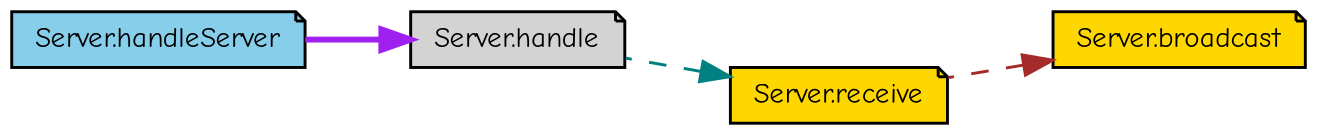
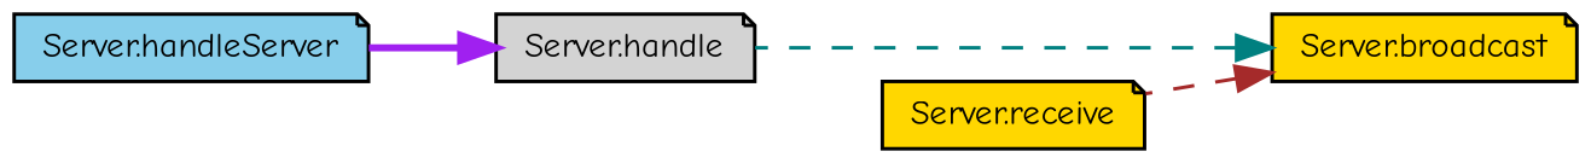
  digraph {
    fontname="Comic Neue"
    rankdir=RL
    node [color=black fillcolor=gold fontname="Comic Neue" fontsize=10 shape=note style=filled]
    edge [dir=back fontname="Comic Neue" fontsize=10 labelfontname=Helvetica labelfontsize=10 style=dashed]
    n1 [fontcolor=black height=0.2 label="Server.broadcast" width=0.4]
    n2 [fillcolor=lightgrey height=0.2 label="Server.handle" width=0.4]
    n3 [height=0.2 label="Server.receive" width=0.4]
    n4 [fillcolor=skyblue height=0.2 label="Server.handleServer" width=0.4]
-   n3 -> n2 [color=teal]
+   n1 -> n2 [color=teal]
    n1 -> n3 [color=brown]
    n2 -> n4 [color=purple style=bold]
  }
